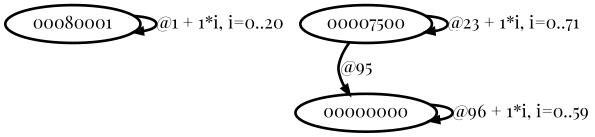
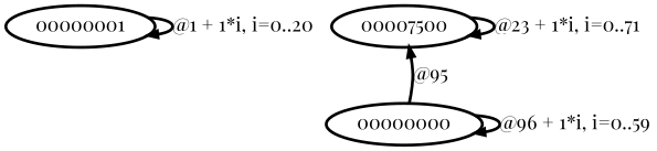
  digraph {
    fontname="Playfair Display"
    node [fontname="Playfair Display" fontsize=20 penwidth=3 shape=oval style=rounded]
    edge [arrowsize=1 color=black fontname="Playfair Display" fontsize=20 penwidth=3 style=bold]
-   00000001 [label=00080001]
+   00000001
    00007500
    00000000
    00000001 -> 00000001 [label="@1 + 1*i, i=0..20"]
    00007500 -> 00007500 [label="@23 + 1*i, i=0..71"]
-   00007500 -> 00000000 [label="@95"]
+   00000000 -> 00007500 [label="@95"]
    00000000 -> 00000000 [label="@96 + 1*i, i=0..59"]
  }
